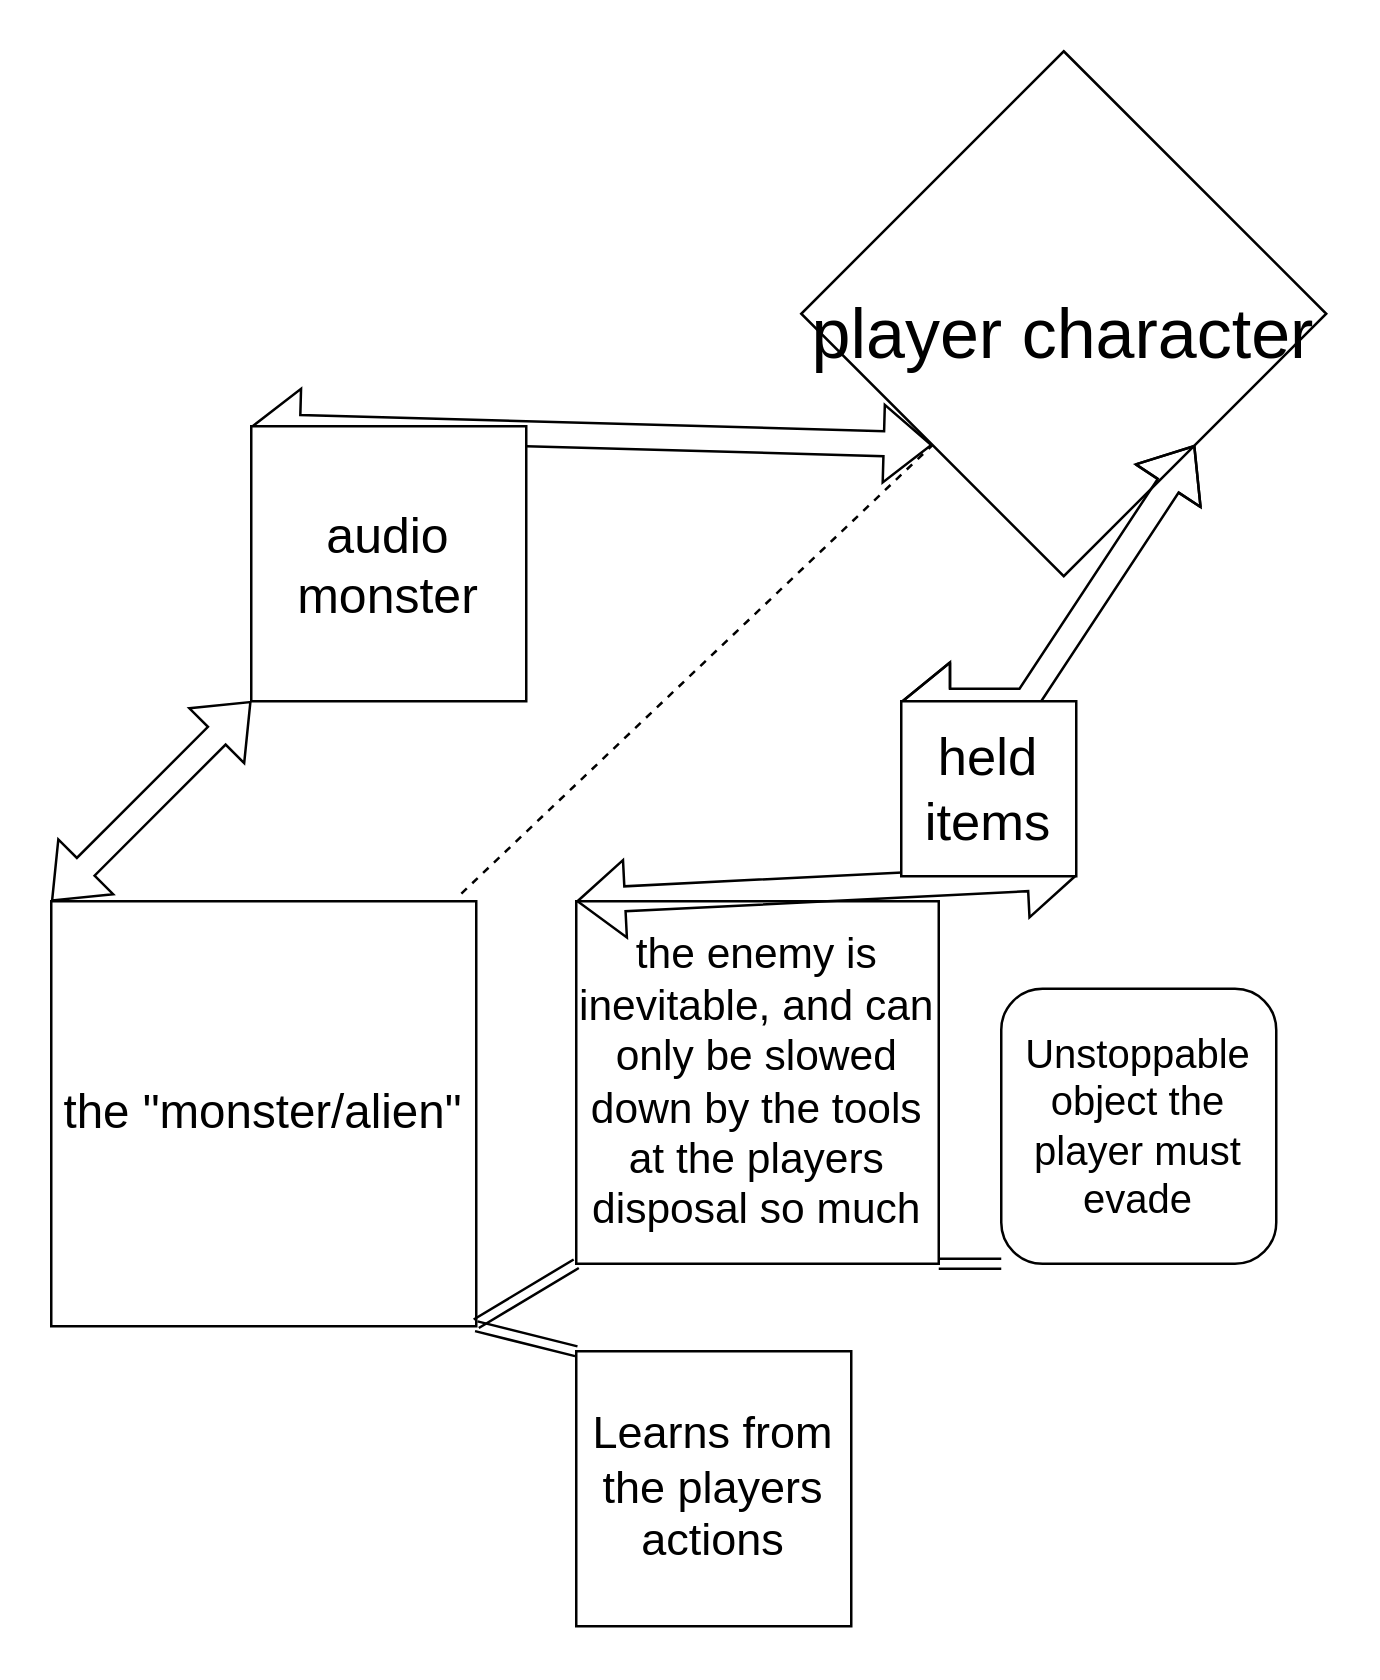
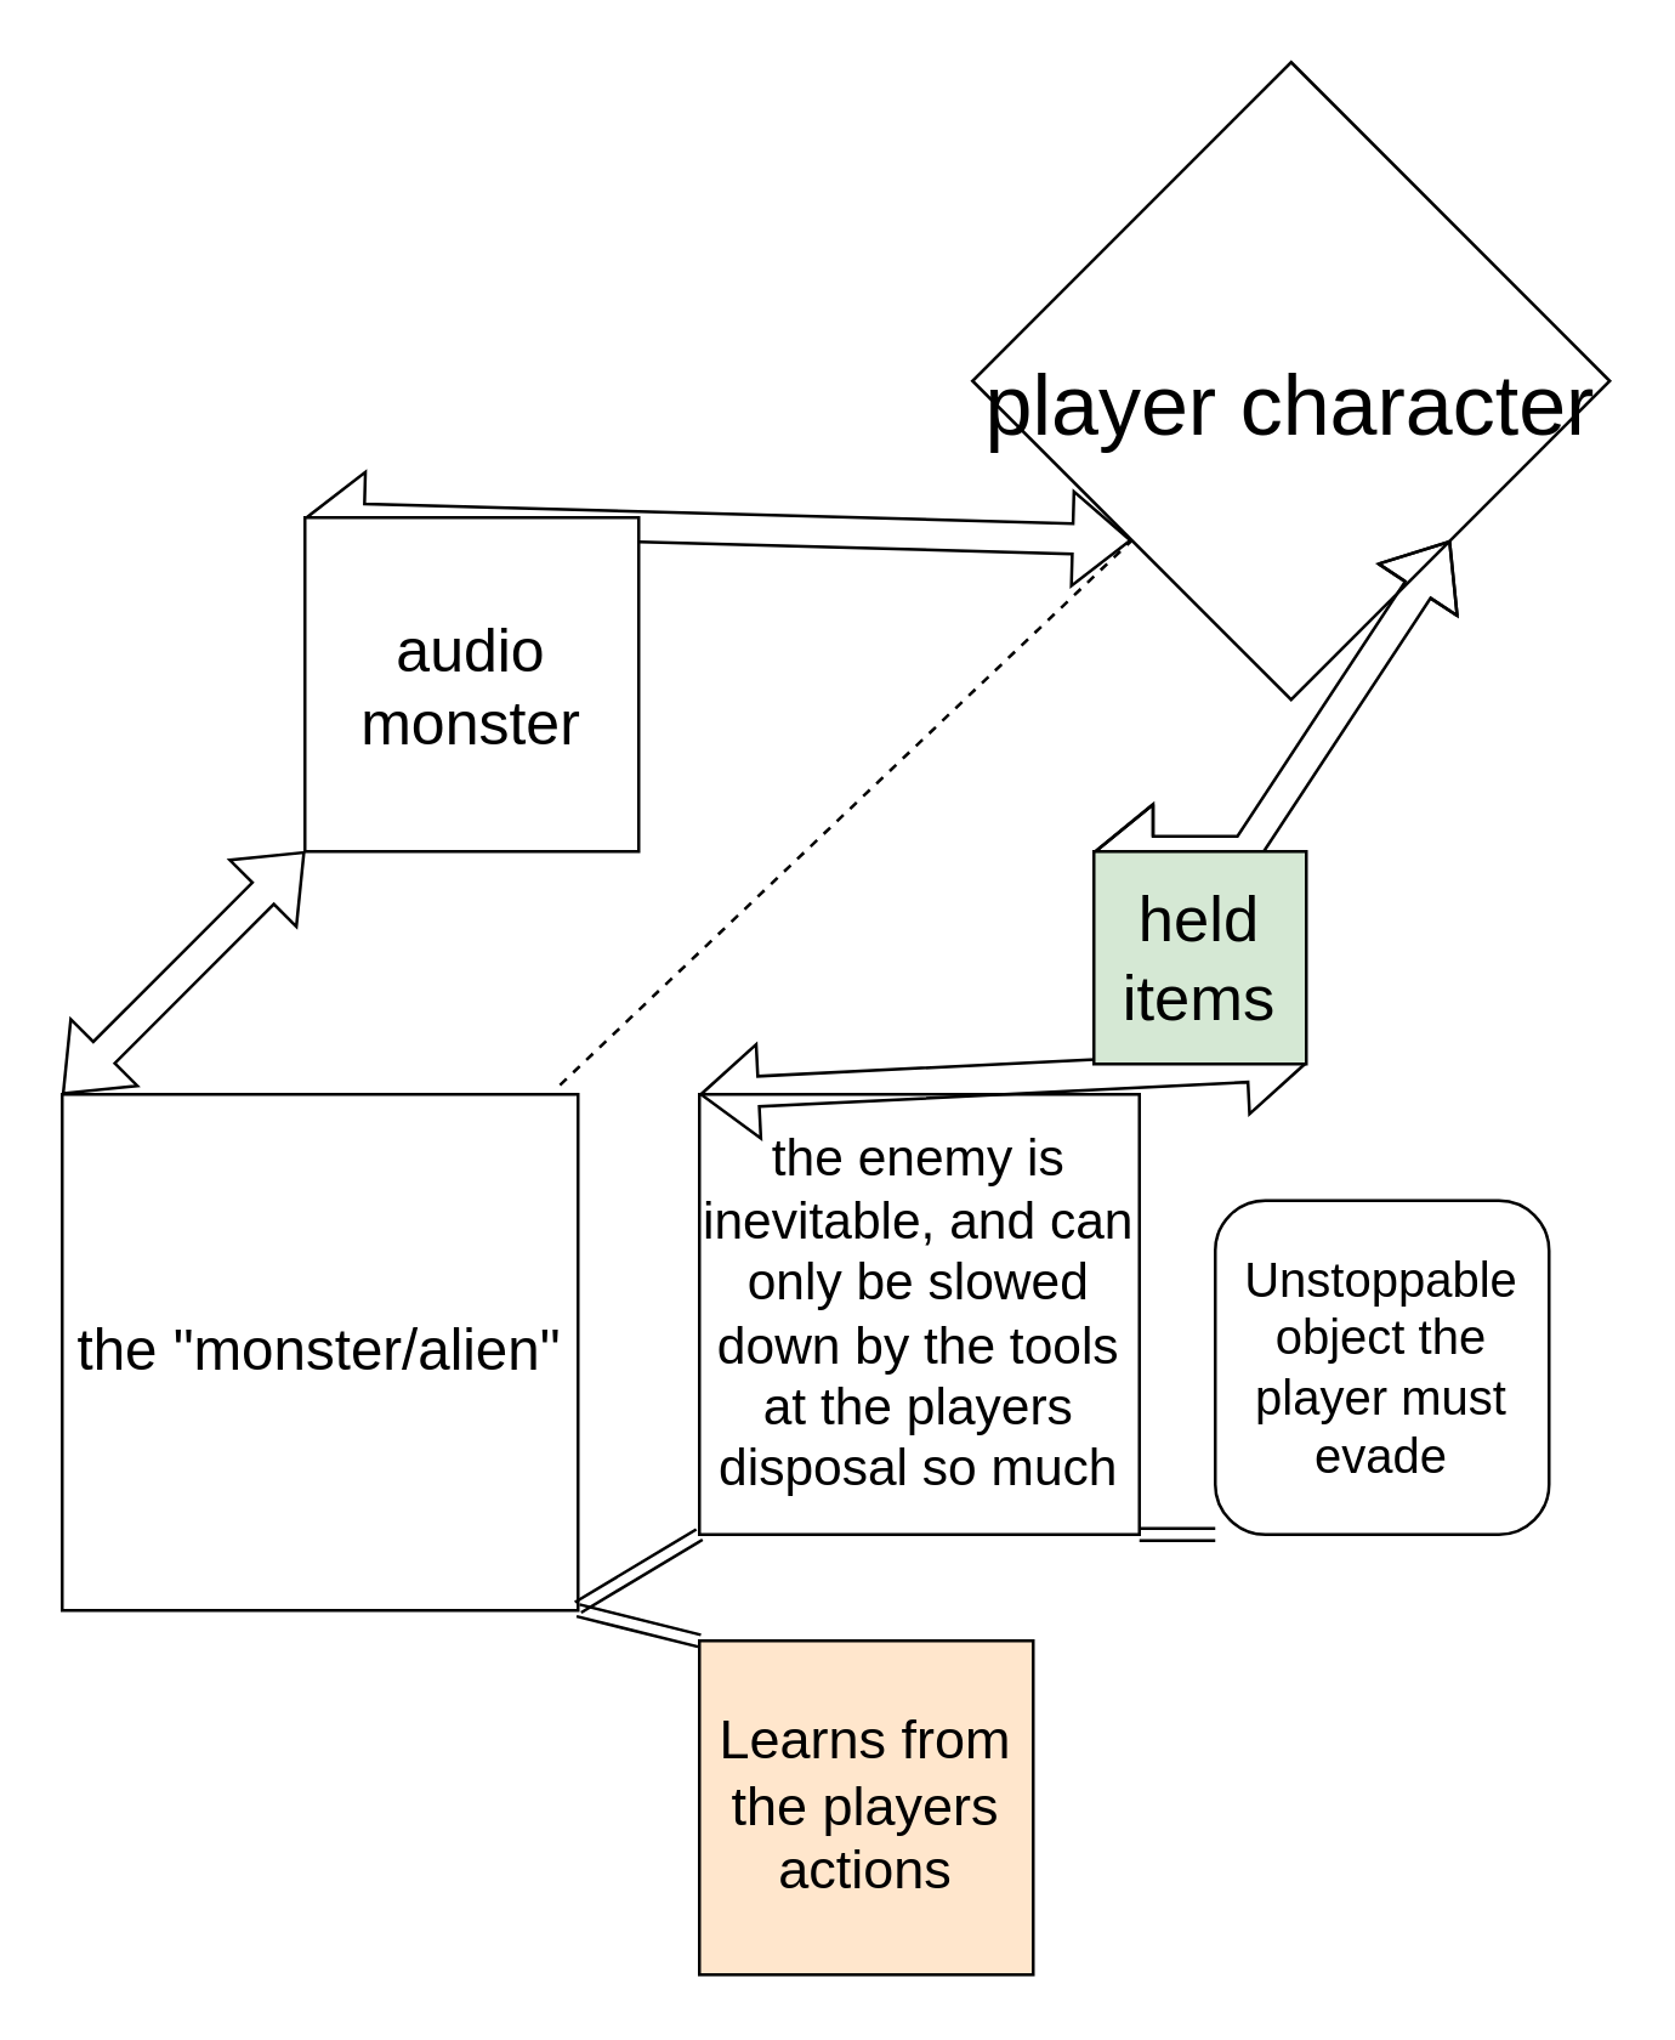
  <mxCell id="0" />
  <mxCell id="1" parent="0" />
  <mxCell id="2" value="&lt;div style=&quot;font-size: 13px;&quot;&gt;&lt;font style=&quot;font-size: 13px;&quot;&gt;&lt;br&gt;&lt;/font&gt;&lt;/div&gt;&lt;div style=&quot;font-size: 28px;&quot;&gt;&lt;font style=&quot;font-size: 28px;&quot;&gt;player character &lt;br&gt;&lt;/font&gt;&lt;/div&gt;" style="rhombus;whiteSpace=wrap;html=1;aspect=fixed;" vertex="1" parent="1"><mxGeometry x="320" y="20" width="210" height="210" as="geometry" /></mxCell>
  <mxCell id="3" value="&lt;div style=&quot;font-size: 19px;&quot;&gt;the &quot;monster/alien&quot;&lt;/div&gt;" style="whiteSpace=wrap;html=1;aspect=fixed;" vertex="1" parent="1"><mxGeometry x="20" y="360" width="170" height="170" as="geometry" /></mxCell>
  <mxCell id="4" value="&lt;font style=&quot;font-size: 16px;&quot;&gt;Unstoppable object the player must evade&lt;/font&gt;" style="whiteSpace=wrap;html=1;aspect=fixed;rounded=1;" vertex="1" parent="1"><mxGeometry x="400" y="395" width="110" height="110" as="geometry" /></mxCell>
- <mxCell id="5" value="&lt;font style=&quot;font-size: 18px;&quot;&gt;Learns from the players actions&lt;/font&gt;" style="whiteSpace=wrap;html=1;aspect=fixed;" vertex="1" parent="1"><mxGeometry x="230" y="540" width="110" height="110" as="geometry" /></mxCell>
+ <mxCell id="5" value="&lt;font style=&quot;font-size: 18px;&quot;&gt;Learns from the players actions&lt;/font&gt;" style="whiteSpace=wrap;html=1;aspect=fixed;fillColor=#ffe6cc;" vertex="1" parent="1"><mxGeometry x="230" y="540" width="110" height="110" as="geometry" /></mxCell>
  <mxCell id="6" value="&lt;font style=&quot;font-size: 17px;&quot;&gt;the enemy is inevitable, and can only be slowed down by the tools at the players disposal so much&lt;/font&gt;" style="whiteSpace=wrap;html=1;aspect=fixed;" vertex="1" parent="1"><mxGeometry x="230" y="360" width="145" height="145" as="geometry" /></mxCell>
  <mxCell id="7" value="" style="shape=link;html=1;rounded=0;entryX=0;entryY=1;entryDx=0;entryDy=0;" edge="1" parent="1" target="6"><mxGeometry width="100" relative="1" as="geometry"><mxPoint x="190" y="529" as="sourcePoint" /><mxPoint x="290" y="529" as="targetPoint" /></mxGeometry></mxCell>
  <mxCell id="8" value="" style="endArrow=none;dashed=1;html=1;rounded=0;exitX=0.965;exitY=-0.018;exitDx=0;exitDy=0;exitPerimeter=0;entryX=0;entryY=1;entryDx=0;entryDy=0;" edge="1" parent="1" source="3" target="2"><mxGeometry width="50" height="50" relative="1" as="geometry"><mxPoint x="270" y="510" as="sourcePoint" /><mxPoint x="320" y="460" as="targetPoint" /></mxGeometry></mxCell>
  <mxCell id="9" value="" style="shape=link;html=1;rounded=0;exitX=1;exitY=1;exitDx=0;exitDy=0;entryX=0;entryY=0;entryDx=0;entryDy=0;" edge="1" parent="1" source="3" target="5"><mxGeometry width="100" relative="1" as="geometry"><mxPoint x="240" y="340" as="sourcePoint" /><mxPoint x="340" y="340" as="targetPoint" /></mxGeometry></mxCell>
  <mxCell id="10" value="" style="shape=link;html=1;rounded=0;exitX=0;exitY=1;exitDx=0;exitDy=0;entryX=1;entryY=1;entryDx=0;entryDy=0;" edge="1" parent="1" source="4" target="6"><mxGeometry width="100" relative="1" as="geometry"><mxPoint x="240" y="340" as="sourcePoint" /><mxPoint x="340" y="340" as="targetPoint" /></mxGeometry></mxCell>
  <mxCell id="11" value="" style="shape=flexArrow;endArrow=classic;startArrow=classic;html=1;rounded=0;entryX=0;entryY=1;entryDx=0;entryDy=0;exitX=0;exitY=0;exitDx=0;exitDy=0;" edge="1" parent="1" source="13" target="2"><mxGeometry width="100" height="100" relative="1" as="geometry"><mxPoint x="160" y="290" as="sourcePoint" /><mxPoint x="270" y="210" as="targetPoint" /></mxGeometry></mxCell>
  <mxCell id="12" value="" style="shape=flexArrow;endArrow=classic;startArrow=classic;html=1;rounded=0;entryX=0;entryY=1;entryDx=0;entryDy=0;exitX=0;exitY=0;exitDx=0;exitDy=0;" edge="1" parent="1" source="3" target="13"><mxGeometry width="100" height="100" relative="1" as="geometry"><mxPoint x="20" y="360" as="sourcePoint" /><mxPoint x="320" y="230" as="targetPoint" /></mxGeometry></mxCell>
  <mxCell id="13" value="&lt;font style=&quot;font-size: 20px;&quot;&gt;audio monster&lt;/font&gt;" style="whiteSpace=wrap;html=1;aspect=fixed;" vertex="1" parent="1"><mxGeometry x="100" y="170" width="110" height="110" as="geometry" /></mxCell>
  <mxCell id="14" value="" style="shape=flexArrow;endArrow=classic;startArrow=classic;html=1;rounded=0;entryX=1;entryY=1;entryDx=0;entryDy=0;exitX=0;exitY=0;exitDx=0;exitDy=0;" edge="1" parent="1" source="16" target="2"><mxGeometry width="100" height="100" relative="1" as="geometry"><mxPoint x="240" y="240" as="sourcePoint" /><mxPoint x="340" y="140" as="targetPoint" /><Array as="points"><mxPoint x="410" y="280" /></Array></mxGeometry></mxCell>
  <mxCell id="15" value="" style="shape=flexArrow;endArrow=classic;startArrow=classic;html=1;rounded=0;entryX=1;entryY=1;entryDx=0;entryDy=0;exitX=0;exitY=0;exitDx=0;exitDy=0;" edge="1" parent="1" source="6" target="16"><mxGeometry width="100" height="100" relative="1" as="geometry"><mxPoint x="230" y="360" as="sourcePoint" /><mxPoint x="530" y="230" as="targetPoint" /><Array as="points" /></mxGeometry></mxCell>
- <mxCell id="16" value="&lt;font style=&quot;font-size: 21px;&quot;&gt;held items&lt;/font&gt;" style="whiteSpace=wrap;html=1;aspect=fixed;" vertex="1" parent="1"><mxGeometry x="360" y="280" width="70" height="70" as="geometry" /></mxCell>
+ <mxCell id="16" value="&lt;font style=&quot;font-size: 21px;&quot;&gt;held items&lt;/font&gt;" style="whiteSpace=wrap;html=1;aspect=fixed;fillColor=#d5e8d4;" vertex="1" parent="1"><mxGeometry x="360" y="280" width="70" height="70" as="geometry" /></mxCell>
